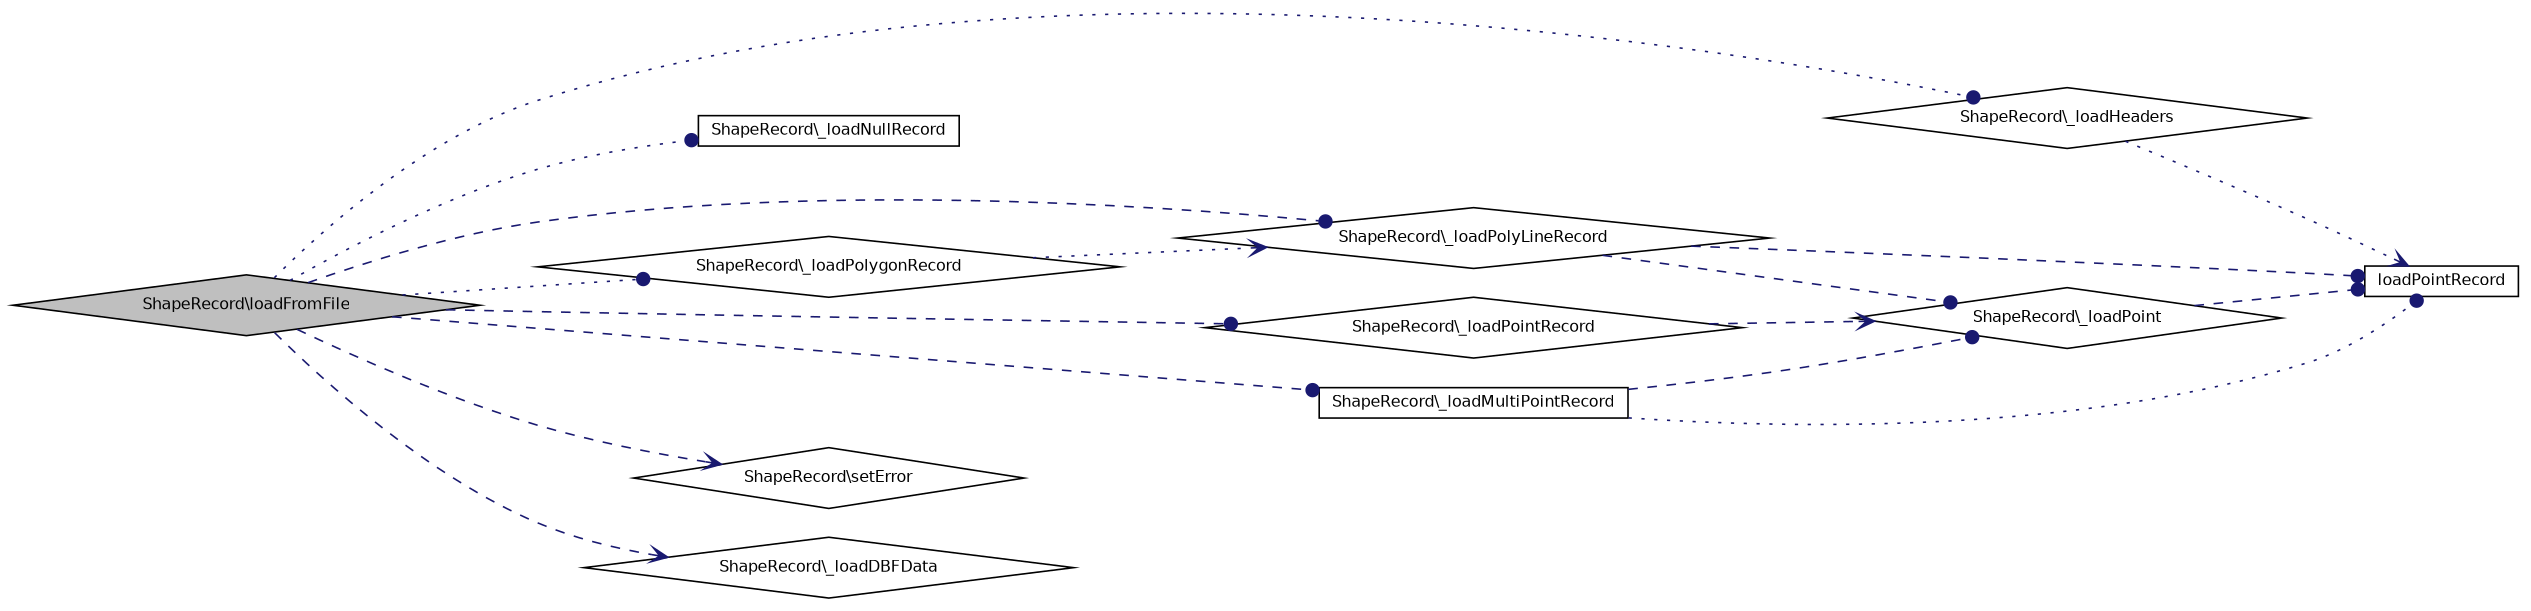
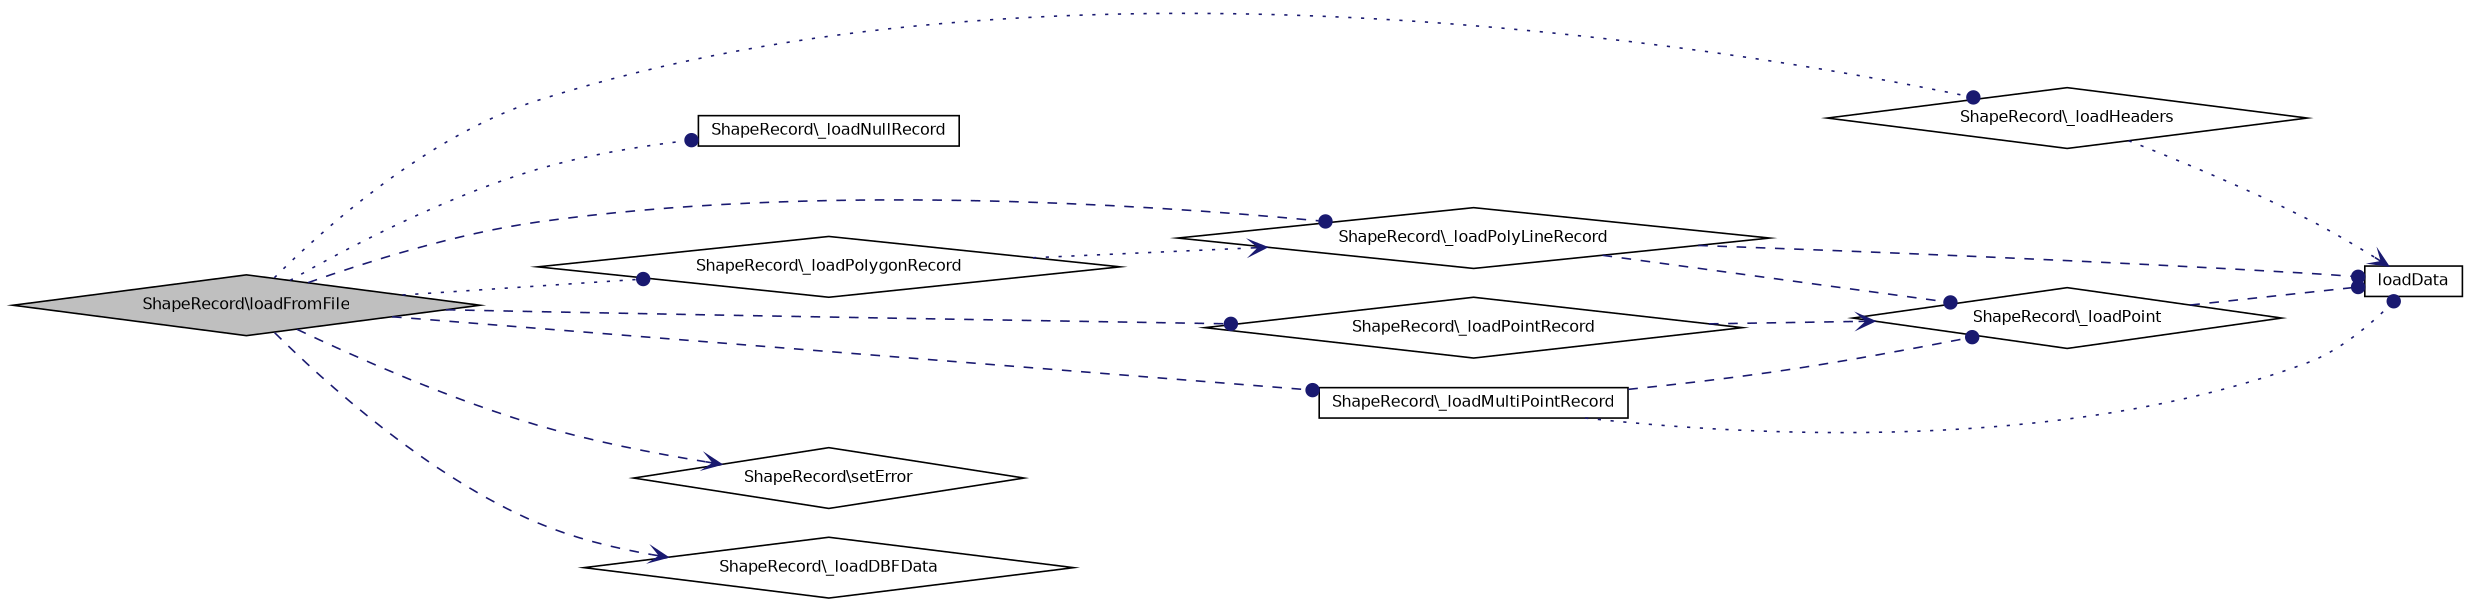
  digraph {
    rankdir=LR
    node [color=black fillcolor=white fontname=Helvetica fontsize=10 shape=diamond style=filled]
    edge [color=midnightblue fontname=Helvetica fontsize=10 labelfontname=Helvetica labelfontsize=10 style=dashed arrowhead=dot]
    n1 [fillcolor=grey75 fontcolor=black height=0.2 label="ShapeRecord\\loadFromFile" width=0.4]
    n2 [height=0.2 label="ShapeRecord\\_loadHeaders" width=0.4]
    n3 [height=0.2 label="ShapeRecord\\_loadNullRecord" shape=box width=0.4]
    n4 [height=0.2 label="ShapeRecord\\_loadPointRecord" width=0.4]
    n5 [height=0.2 label="ShapeRecord\\_loadPolyLineRecord" width=0.4]
    n6 [height=0.2 label="ShapeRecord\\_loadPolygonRecord" width=0.4]
    n7 [height=0.2 label="ShapeRecord\\_loadMultiPointRecord" shape=box width=0.4]
    n8 [height=0.2 label="ShapeRecord\\setError" width=0.4]
    n9 [height=0.2 label="ShapeRecord\\_loadDBFData" width=0.4]
-   n10 [height=0.2 label=loadPointRecord shape=box width=0.4]
+   n10 [height=0.2 label=loadData shape=box width=0.4]
    n11 [height=0.2 label="ShapeRecord\\_loadPoint" width=0.4]
    n1 -> n2 [style=dotted]
    n1 -> n3 [style=dotted]
    n1 -> n4
    n1 -> n5
    n1 -> n6 [style=dotted]
    n1 -> n7
    n1 -> n8 [arrowhead=vee]
    n1 -> n9 [arrowhead=vee]
    n2 -> n10 [style=dotted arrowhead=vee]
    n4 -> n11 [arrowhead=vee]
    n5 -> n10
    n5 -> n11
    n6 -> n5 [style=dotted arrowhead=vee]
    n7 -> n10 [style=dotted]
    n7 -> n11
    n11 -> n10
  }
